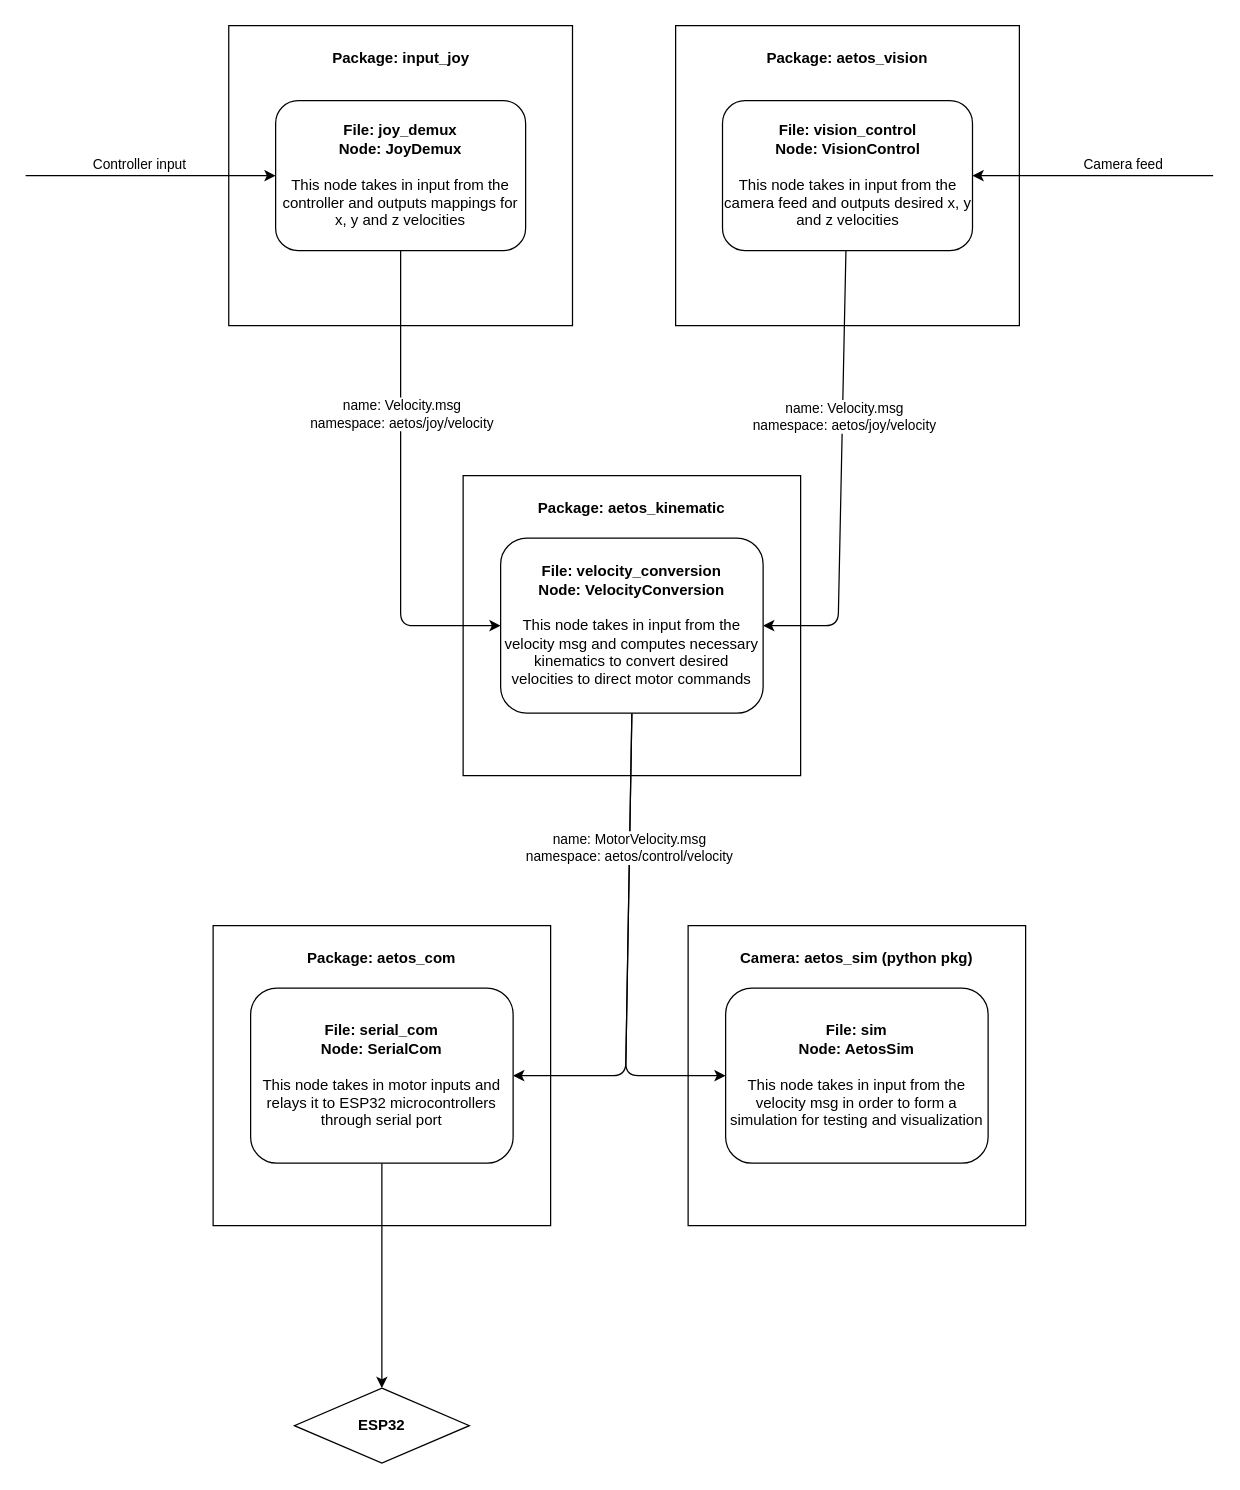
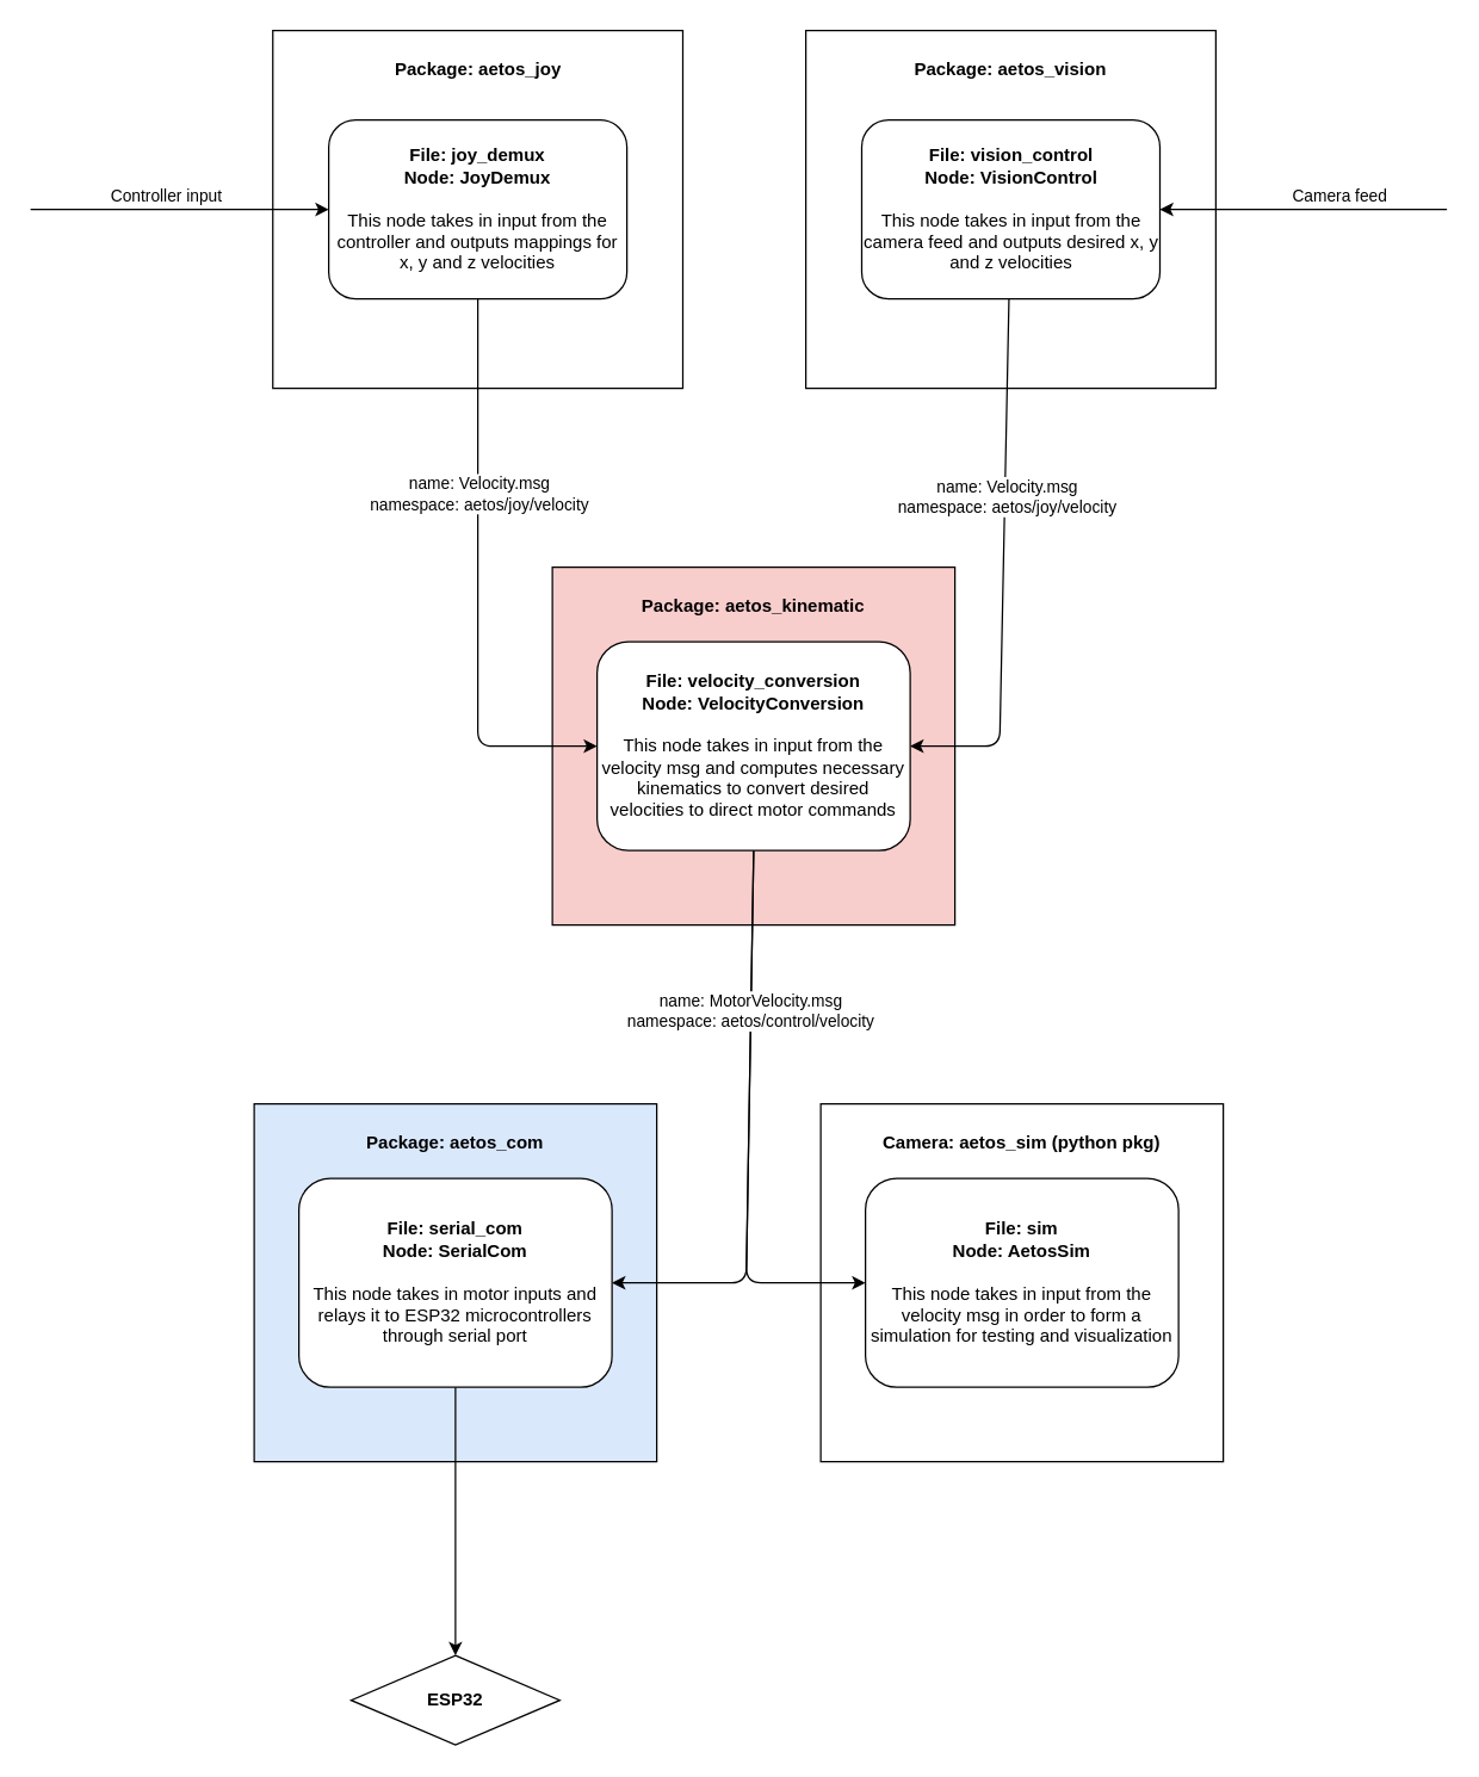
  <mxCell id="0" />
  <mxCell id="1" parent="0" />
  <mxCell id="2" value="&lt;p style=&quot;&quot;&gt;&lt;b&gt;Camera: aetos_sim (python pkg)&lt;/b&gt;&lt;/p&gt;" style="whiteSpace=wrap;html=1;align=center;horizontal=1;verticalAlign=top;" vertex="1" parent="1"><mxGeometry x="550" y="740" width="270" height="240" as="geometry" /></mxCell>
- <mxCell id="3" value="&lt;p style=&quot;&quot;&gt;&lt;b&gt;Package: aetos_com&lt;/b&gt;&lt;/p&gt;" style="whiteSpace=wrap;html=1;align=center;horizontal=1;verticalAlign=top;" vertex="1" parent="1"><mxGeometry x="170" y="740" width="270" height="240" as="geometry" /></mxCell>
- <mxCell id="4" value="&lt;p style=&quot;&quot;&gt;&lt;b&gt;Package: aetos_kinematic&lt;/b&gt;&lt;/p&gt;" style="whiteSpace=wrap;html=1;align=center;horizontal=1;verticalAlign=top;" vertex="1" parent="1"><mxGeometry x="370" y="380" width="270" height="240" as="geometry" /></mxCell>
- <mxCell id="5" value="&lt;p style=&quot;&quot;&gt;&lt;b&gt;Package: input_joy&lt;/b&gt;&lt;/p&gt;" style="whiteSpace=wrap;html=1;align=center;horizontal=1;verticalAlign=top;" vertex="1" parent="1"><mxGeometry x="182.5" width="275" height="240" as="geometry" y="20" /></mxCell>
+ <mxCell id="3" value="&lt;p style=&quot;&quot;&gt;&lt;b&gt;Package: aetos_com&lt;/b&gt;&lt;/p&gt;" style="whiteSpace=wrap;html=1;align=center;horizontal=1;verticalAlign=top;fillColor=#dae8fc;" vertex="1" parent="1"><mxGeometry x="170" y="740" width="270" height="240" as="geometry" /></mxCell>
+ <mxCell id="4" value="&lt;p style=&quot;&quot;&gt;&lt;b&gt;Package: aetos_kinematic&lt;/b&gt;&lt;/p&gt;" style="whiteSpace=wrap;html=1;align=center;horizontal=1;verticalAlign=top;fillColor=#f8cecc;" vertex="1" parent="1"><mxGeometry x="370" y="380" width="270" height="240" as="geometry" /></mxCell>
+ <mxCell id="5" value="&lt;p style=&quot;&quot;&gt;&lt;b&gt;Package: aetos_joy&lt;/b&gt;&lt;/p&gt;" style="whiteSpace=wrap;html=1;align=center;horizontal=1;verticalAlign=top;" vertex="1" parent="1"><mxGeometry x="182.5" width="275" height="240" as="geometry" y="20" /></mxCell>
  <mxCell id="6" value="&lt;b&gt;File: joy_demux&lt;br&gt;Node: JoyDemux&lt;br&gt;&lt;/b&gt;&lt;br&gt;This node takes in input from the controller and outputs mappings for x, y and z velocities" style="rounded=1;whiteSpace=wrap;html=1;" vertex="1" parent="1"><mxGeometry x="220" y="80" width="200" height="120" as="geometry" /></mxCell>
  <mxCell id="7" value="" style="edgeStyle=none;orthogonalLoop=1;jettySize=auto;html=1;entryX=0;entryY=0.5;entryDx=0;entryDy=0;" edge="1" parent="1" target="6"><mxGeometry width="100" relative="1" as="geometry"><mxPoint x="20" y="140" as="sourcePoint" /><mxPoint x="180" y="180" as="targetPoint" /><Array as="points" /></mxGeometry></mxCell>
  <mxCell id="8" value="Controller input" style="edgeLabel;html=1;align=center;verticalAlign=middle;resizable=0;points=[];" vertex="1" connectable="0" parent="7"><mxGeometry x="-0.11" y="-3" relative="1" as="geometry"><mxPoint x="1" y="-13" as="offset" /></mxGeometry></mxCell>
  <mxCell id="9" style="edgeStyle=none;html=1;exitX=0.5;exitY=1;exitDx=0;exitDy=0;entryX=1;entryY=0.5;entryDx=0;entryDy=0;" edge="1" parent="1" source="12" target="16"><mxGeometry relative="1" as="geometry"><Array as="points"><mxPoint x="500" y="860" /></Array></mxGeometry></mxCell>
  <mxCell id="10" style="edgeStyle=none;html=1;exitX=0.5;exitY=1;exitDx=0;exitDy=0;entryX=0;entryY=0.5;entryDx=0;entryDy=0;" edge="1" parent="1" source="12" target="23"><mxGeometry relative="1" as="geometry"><Array as="points"><mxPoint x="500" y="860" /></Array></mxGeometry></mxCell>
  <mxCell id="11" value="name: MotorVelocity.msg&lt;br&gt;namespace: aetos/control/velocity" style="edgeLabel;html=1;align=center;verticalAlign=middle;resizable=0;points=[];" vertex="1" connectable="0" parent="10"><mxGeometry x="-0.416" y="-1" relative="1" as="geometry"><mxPoint as="offset" /></mxGeometry></mxCell>
  <mxCell id="12" value="&lt;b&gt;File: velocity_conversion&lt;br&gt;Node: VelocityConversion&lt;br&gt;&lt;/b&gt;&lt;br&gt;This node takes in input from the velocity msg and computes necessary kinematics to convert desired velocities to direct motor commands" style="rounded=1;whiteSpace=wrap;html=1;" vertex="1" parent="1"><mxGeometry x="400" y="430" width="210" height="140" as="geometry" /></mxCell>
  <mxCell id="13" value="" style="edgeStyle=none;orthogonalLoop=1;jettySize=auto;html=1;exitX=0.5;exitY=1;exitDx=0;exitDy=0;entryX=0;entryY=0.5;entryDx=0;entryDy=0;" edge="1" parent="1" target="12" source="6"><mxGeometry width="100" relative="1" as="geometry"><mxPoint x="450" y="160" as="sourcePoint" /><mxPoint x="320" y="650" as="targetPoint" /><Array as="points"><mxPoint x="320" y="330" /><mxPoint x="320" y="500" /></Array></mxGeometry></mxCell>
  <mxCell id="14" value="name: Velocity.msg&lt;br&gt;namespace: aetos/joy/velocity" style="edgeLabel;html=1;align=center;verticalAlign=middle;resizable=0;points=[];" vertex="1" connectable="0" parent="13"><mxGeometry x="0.242" y="2" relative="1" as="geometry"><mxPoint x="-2" y="-106" as="offset" /></mxGeometry></mxCell>
  <mxCell id="15" style="edgeStyle=none;html=1;exitX=0.5;exitY=1;exitDx=0;exitDy=0;entryX=0.5;entryY=0;entryDx=0;entryDy=0;" edge="1" parent="1" source="16" target="24"><mxGeometry relative="1" as="geometry"><mxPoint x="305" y="1090" as="targetPoint" /></mxGeometry></mxCell>
  <mxCell id="16" value="&lt;b&gt;File: serial_com&lt;br&gt;Node: SerialCom&lt;br&gt;&lt;/b&gt;&lt;br&gt;This node takes in motor inputs and relays it to ESP32 microcontrollers through serial port" style="rounded=1;whiteSpace=wrap;html=1;" vertex="1" parent="1"><mxGeometry x="200" y="790" width="210" height="140" as="geometry" /></mxCell>
  <mxCell id="17" value="&lt;p style=&quot;&quot;&gt;&lt;b&gt;Package: aetos_vision&lt;/b&gt;&lt;/p&gt;" style="whiteSpace=wrap;html=1;align=center;horizontal=1;verticalAlign=top;" vertex="1" parent="1"><mxGeometry x="540" width="275" height="240" as="geometry" y="20" /></mxCell>
  <mxCell id="18" style="edgeStyle=none;html=1;entryX=1;entryY=0.5;entryDx=0;entryDy=0;" edge="1" parent="1" source="20" target="12"><mxGeometry relative="1" as="geometry"><Array as="points"><mxPoint x="670" y="500" /></Array></mxGeometry></mxCell>
  <mxCell id="19" value="name: Velocity.msg&lt;br&gt;namespace: aetos/joy/velocity" style="edgeLabel;html=1;align=center;verticalAlign=middle;resizable=0;points=[];" vertex="1" connectable="0" parent="18"><mxGeometry x="-0.261" y="1" relative="1" as="geometry"><mxPoint as="offset" /></mxGeometry></mxCell>
  <mxCell id="20" value="&lt;b&gt;File: vision_control&lt;br&gt;Node: VisionControl&lt;br&gt;&lt;/b&gt;&lt;br&gt;This node takes in input from the camera feed and outputs desired x, y and z velocities" style="rounded=1;whiteSpace=wrap;html=1;" vertex="1" parent="1"><mxGeometry x="577.5" y="80" width="200" height="120" as="geometry" /></mxCell>
  <mxCell id="21" value="" style="edgeStyle=none;orthogonalLoop=1;jettySize=auto;html=1;entryX=1;entryY=0.5;entryDx=0;entryDy=0;" edge="1" parent="1" target="20"><mxGeometry width="100" relative="1" as="geometry"><mxPoint x="970" y="140" as="sourcePoint" /><mxPoint x="980" y="140" as="targetPoint" /><Array as="points" /></mxGeometry></mxCell>
  <mxCell id="22" value="Camera feed" style="edgeLabel;html=1;align=center;verticalAlign=middle;resizable=0;points=[];" vertex="1" connectable="0" parent="21"><mxGeometry x="-0.249" y="2" relative="1" as="geometry"><mxPoint x="-1" y="-12" as="offset" /></mxGeometry></mxCell>
  <mxCell id="23" value="&lt;b&gt;File: sim&lt;br&gt;Node: AetosSim&lt;br&gt;&lt;/b&gt;&lt;br&gt;This node takes in input from the velocity msg in order to form a simulation for testing and visualization" style="rounded=1;whiteSpace=wrap;html=1;" vertex="1" parent="1"><mxGeometry x="580" y="790" width="210" height="140" as="geometry" /></mxCell>
  <mxCell id="24" value="&lt;b&gt;ESP32&lt;/b&gt;" style="rhombus;whiteSpace=wrap;html=1;" vertex="1" parent="1"><mxGeometry x="235" y="1110" width="140" height="60" as="geometry" /></mxCell>
